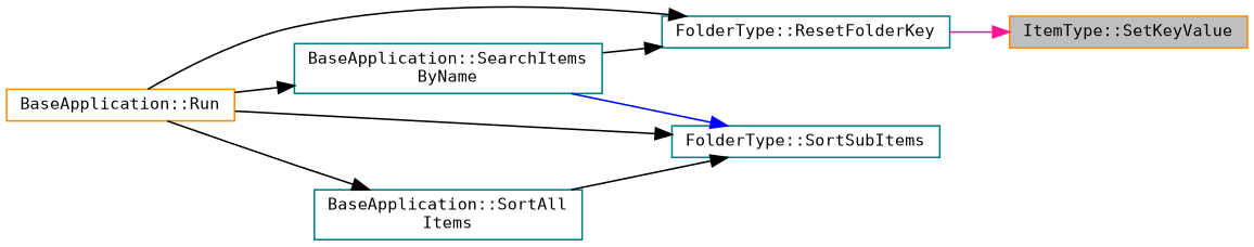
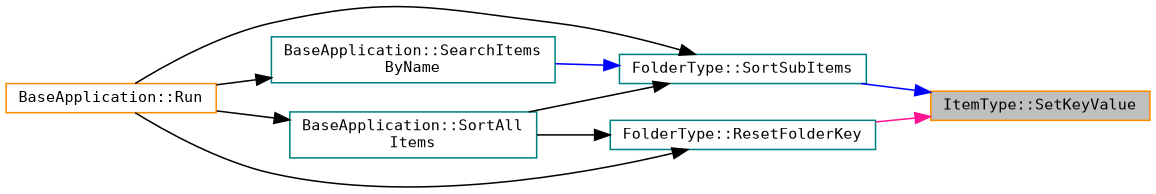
  digraph {
    fontname="DejaVu Sans Mono"
    rankdir=RL
    node [color=teal fillcolor=white fontname="DejaVu Sans Mono" fontsize=10 shape=record style=filled]
    edge [color=black dir=back fontname="DejaVu Sans Mono" fontsize=10 labelfontname=Helvetica labelfontsize=10 style=solid]
    n1 [color=darkorange fillcolor=grey75 fontcolor=black height=0.2 label="ItemType::SetKeyValue" width=0.4]
    n2 [height=0.2 label="FolderType::SortSubItems" width=0.4]
    n3 [height=0.2 label="FolderType::ResetFolderKey" width=0.4]
    n4 [color=darkorange height=0.2 label="BaseApplication::Run" width=0.4]
    n5 [height=0.2 label="BaseApplication::SearchItems\lByName" width=0.4]
    n6 [height=0.2 label="BaseApplication::SortAll\lItems" width=0.4]
+   n1 -> n2 [color=blue]
    n1 -> n3 [color=deeppink]
    n2 -> n4
    n2 -> n5 [color=blue]
    n2 -> n6
    n3 -> n4
-   n3 -> n5
+   n3 -> n6
    n5 -> n4
    n6 -> n4
  }
